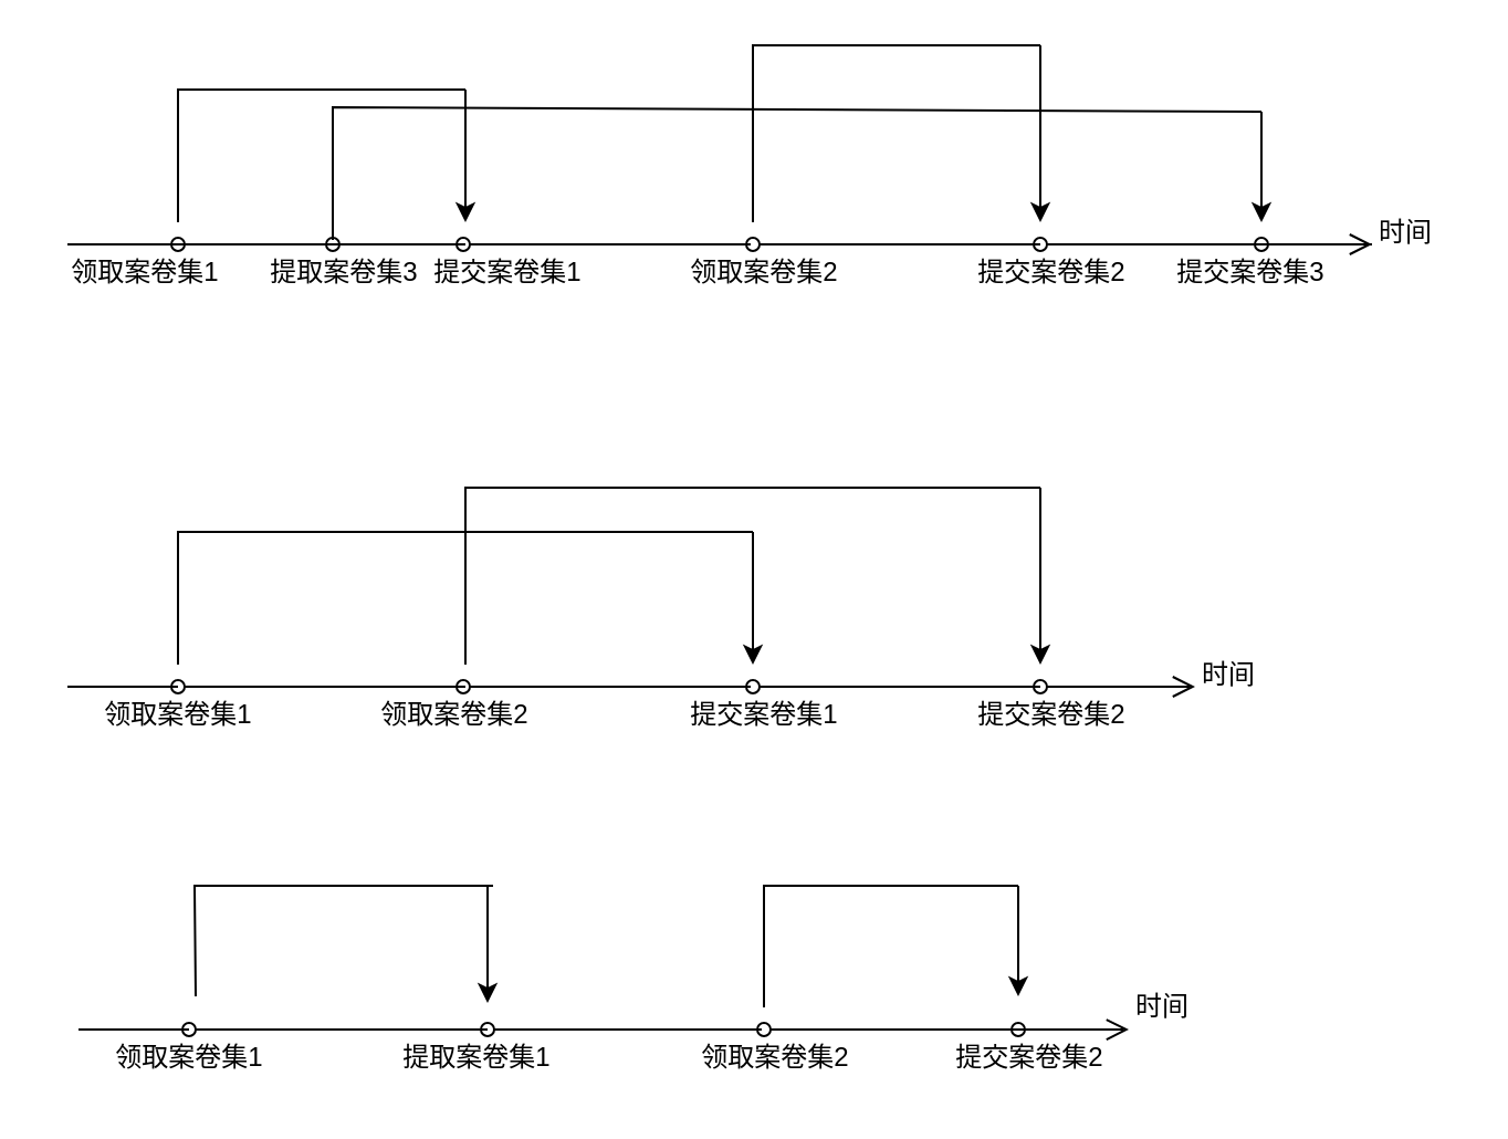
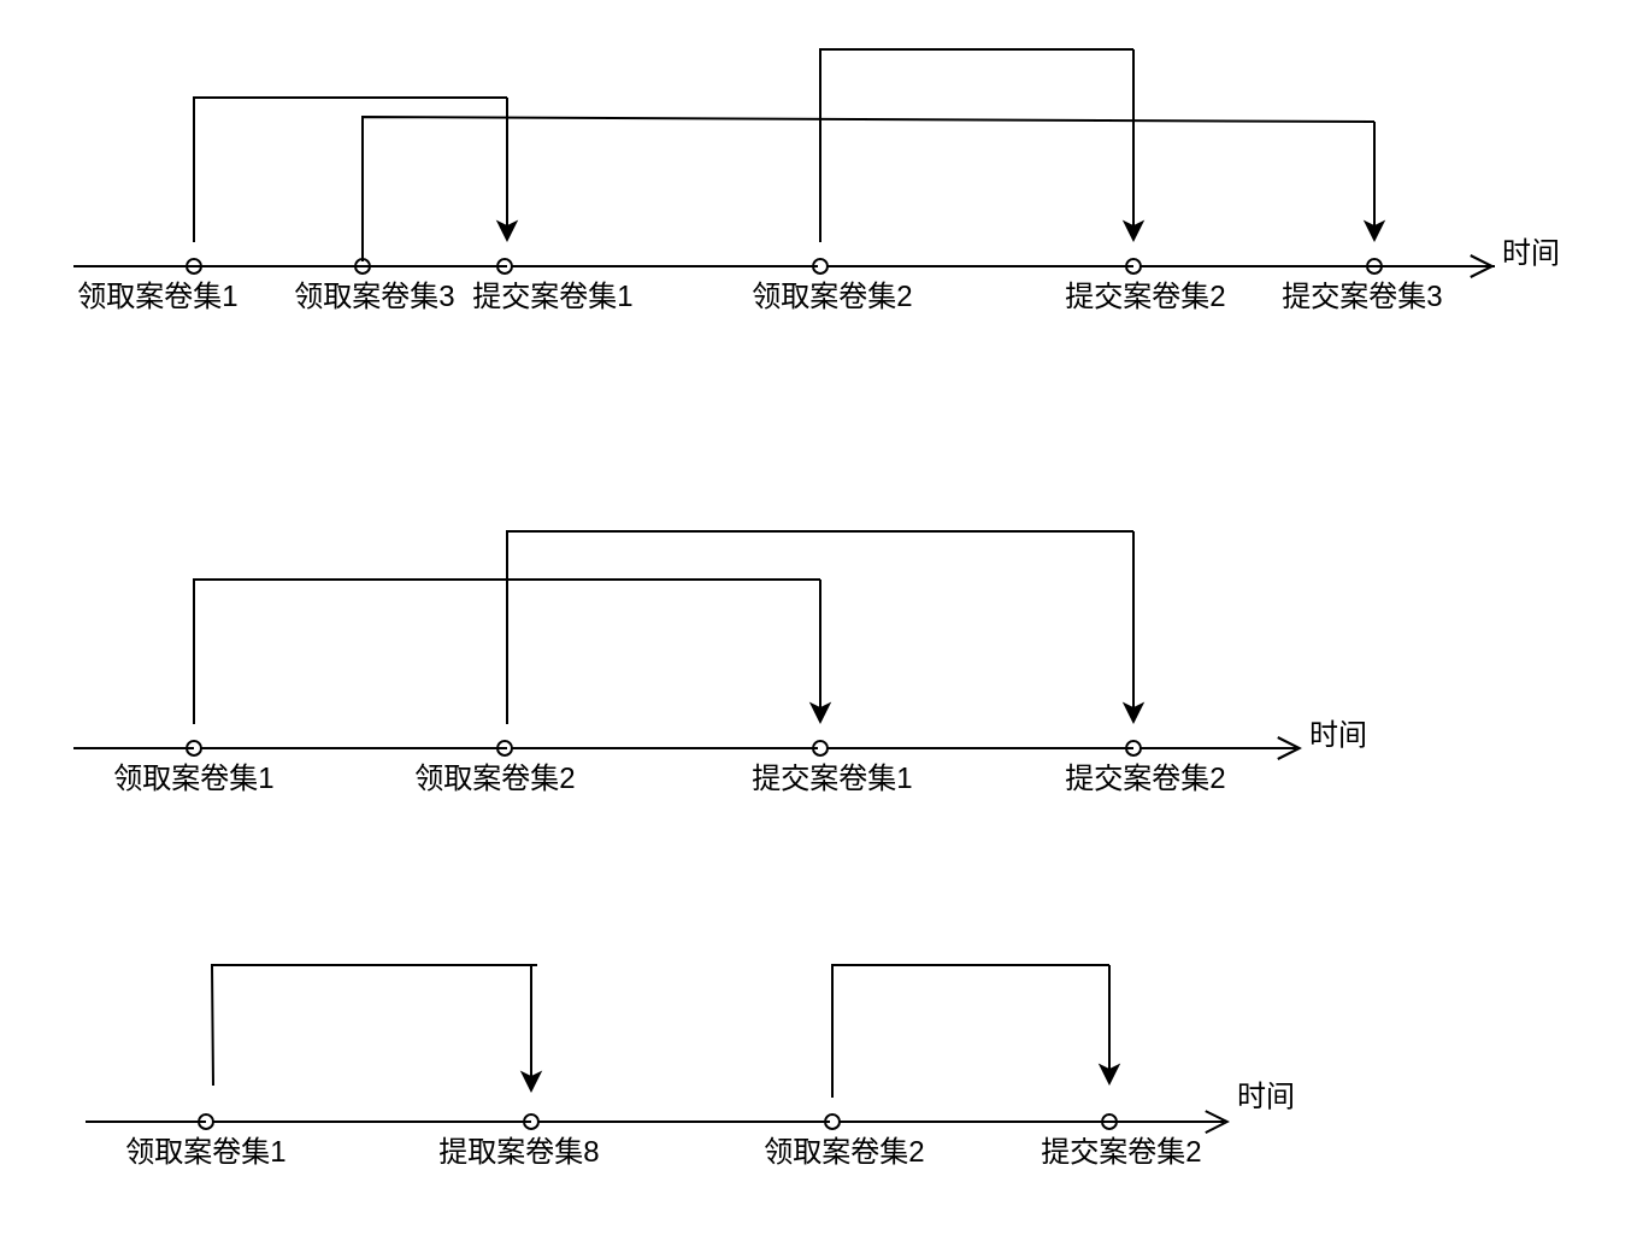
  <mxCell id="0" />
  <mxCell id="1" parent="0" />
  <mxCell id="2" value="" style="endArrow=open;startArrow=oval;endFill=0;startFill=0;endSize=8;html=1;rounded=0;" edge="1" parent="1"><mxGeometry width="160" relative="1" as="geometry"><mxPoint x="470" y="310" as="sourcePoint" /><mxPoint x="540" y="310" as="targetPoint" /></mxGeometry></mxCell>
  <mxCell id="3" value="" style="endArrow=none;html=1;rounded=0;startArrow=oval;startFill=0;" edge="1" parent="1"><mxGeometry width="50" height="50" relative="1" as="geometry"><mxPoint x="340" y="310" as="sourcePoint" /><mxPoint x="470" y="310" as="targetPoint" /></mxGeometry></mxCell>
  <mxCell id="4" value="" style="endArrow=none;html=1;rounded=0;startArrow=oval;startFill=0;" edge="1" parent="1"><mxGeometry width="50" height="50" relative="1" as="geometry"><mxPoint x="209" y="310" as="sourcePoint" /><mxPoint x="339" y="310" as="targetPoint" /></mxGeometry></mxCell>
  <mxCell id="5" value="" style="endArrow=none;html=1;rounded=0;startArrow=oval;startFill=0;" edge="1" parent="1"><mxGeometry width="50" height="50" relative="1" as="geometry"><mxPoint x="80" y="310" as="sourcePoint" /><mxPoint x="210" y="310" as="targetPoint" /></mxGeometry></mxCell>
  <mxCell id="6" value="" style="endArrow=none;html=1;rounded=0;startArrow=none;startFill=0;" edge="1" parent="1"><mxGeometry width="50" height="50" relative="1" as="geometry"><mxPoint x="30" y="310" as="sourcePoint" /><mxPoint x="80" y="310" as="targetPoint" /></mxGeometry></mxCell>
  <mxCell id="7" value="" style="endArrow=none;html=1;rounded=0;startArrow=none;startFill=0;endFill=0;" edge="1" parent="1"><mxGeometry width="50" height="50" relative="1" as="geometry"><mxPoint x="80" y="300" as="sourcePoint" /><mxPoint x="340" y="240" as="targetPoint" /><Array as="points"><mxPoint x="80" y="240" /></Array></mxGeometry></mxCell>
  <mxCell id="8" value="" style="endArrow=classic;html=1;rounded=0;" edge="1" parent="1"><mxGeometry width="50" height="50" relative="1" as="geometry"><mxPoint x="340" y="240" as="sourcePoint" /><mxPoint x="340" y="300" as="targetPoint" /></mxGeometry></mxCell>
  <mxCell id="9" value="领取案卷集1" style="text;html=1;align=center;verticalAlign=middle;resizable=0;points=[];autosize=1;strokeColor=none;fillColor=none;" vertex="1" parent="1"><mxGeometry x="35" y="308" width="90" height="30" as="geometry" /></mxCell>
  <mxCell id="10" value="领取案卷集2" style="text;html=1;align=center;verticalAlign=middle;resizable=0;points=[];autosize=1;strokeColor=none;fillColor=none;" vertex="1" parent="1"><mxGeometry x="160" y="308" width="90" height="30" as="geometry" /></mxCell>
  <mxCell id="11" value="提交案卷集1" style="text;html=1;align=center;verticalAlign=middle;resizable=0;points=[];autosize=1;strokeColor=none;fillColor=none;" vertex="1" parent="1"><mxGeometry x="300" y="308" width="90" height="30" as="geometry" /></mxCell>
  <mxCell id="12" value="提交案卷集2" style="text;html=1;align=center;verticalAlign=middle;resizable=0;points=[];autosize=1;strokeColor=none;fillColor=none;" vertex="1" parent="1"><mxGeometry x="430" y="308" width="90" height="30" as="geometry" /></mxCell>
  <mxCell id="13" value="" style="endArrow=none;html=1;rounded=0;startArrow=none;startFill=0;endFill=0;" edge="1" parent="1"><mxGeometry width="50" height="50" relative="1" as="geometry"><mxPoint x="210" y="300" as="sourcePoint" /><mxPoint x="470" y="220" as="targetPoint" /><Array as="points"><mxPoint x="210" y="220" /><mxPoint x="340" y="220" /></Array></mxGeometry></mxCell>
  <mxCell id="14" value="" style="endArrow=classic;html=1;rounded=0;" edge="1" parent="1"><mxGeometry width="50" height="50" relative="1" as="geometry"><mxPoint x="470" y="220" as="sourcePoint" /><mxPoint x="470" y="300" as="targetPoint" /></mxGeometry></mxCell>
  <mxCell id="15" value="" style="endArrow=open;startArrow=oval;endFill=0;startFill=0;endSize=8;html=1;rounded=0;" edge="1" parent="1"><mxGeometry width="160" relative="1" as="geometry"><mxPoint x="470" y="110" as="sourcePoint" /><mxPoint x="620" y="110" as="targetPoint" /></mxGeometry></mxCell>
  <mxCell id="16" value="" style="endArrow=none;html=1;rounded=0;startArrow=oval;startFill=0;" edge="1" parent="1"><mxGeometry width="50" height="50" relative="1" as="geometry"><mxPoint x="340" y="110" as="sourcePoint" /><mxPoint x="470" y="110" as="targetPoint" /></mxGeometry></mxCell>
  <mxCell id="17" value="" style="endArrow=none;html=1;rounded=0;startArrow=oval;startFill=0;" edge="1" parent="1"><mxGeometry width="50" height="50" relative="1" as="geometry"><mxPoint x="209" y="110" as="sourcePoint" /><mxPoint x="339" y="110" as="targetPoint" /></mxGeometry></mxCell>
  <mxCell id="18" value="" style="endArrow=none;html=1;rounded=0;startArrow=oval;startFill=0;" edge="1" parent="1"><mxGeometry width="50" height="50" relative="1" as="geometry"><mxPoint x="80" y="110" as="sourcePoint" /><mxPoint x="210" y="110" as="targetPoint" /></mxGeometry></mxCell>
  <mxCell id="19" value="" style="endArrow=none;html=1;rounded=0;startArrow=none;startFill=0;" edge="1" parent="1"><mxGeometry width="50" height="50" relative="1" as="geometry"><mxPoint x="30" y="110" as="sourcePoint" /><mxPoint x="80" y="110" as="targetPoint" /></mxGeometry></mxCell>
  <mxCell id="20" value="" style="endArrow=none;html=1;rounded=0;startArrow=none;startFill=0;endFill=0;" edge="1" parent="1"><mxGeometry width="50" height="50" relative="1" as="geometry"><mxPoint x="80" y="100" as="sourcePoint" /><mxPoint x="210" y="40" as="targetPoint" /><Array as="points"><mxPoint x="80" y="40" /></Array></mxGeometry></mxCell>
  <mxCell id="21" value="" style="endArrow=classic;html=1;rounded=0;" edge="1" parent="1"><mxGeometry width="50" height="50" relative="1" as="geometry"><mxPoint x="210" y="40" as="sourcePoint" /><mxPoint x="210" y="100" as="targetPoint" /></mxGeometry></mxCell>
  <mxCell id="22" value="领取案卷集1" style="text;html=1;align=center;verticalAlign=middle;resizable=0;points=[];autosize=1;strokeColor=none;fillColor=none;" vertex="1" parent="1"><mxGeometry x="20" y="108" width="90" height="30" as="geometry" /></mxCell>
  <mxCell id="23" value="提交案卷集1" style="text;html=1;align=center;verticalAlign=middle;resizable=0;points=[];autosize=1;strokeColor=none;fillColor=none;" vertex="1" parent="1"><mxGeometry x="184" y="108" width="90" height="30" as="geometry" /></mxCell>
  <mxCell id="24" value="领取案卷集2" style="text;html=1;align=center;verticalAlign=middle;resizable=0;points=[];autosize=1;strokeColor=none;fillColor=none;" vertex="1" parent="1"><mxGeometry x="300" y="108" width="90" height="30" as="geometry" /></mxCell>
  <mxCell id="25" value="提交案卷集2" style="text;html=1;align=center;verticalAlign=middle;resizable=0;points=[];autosize=1;strokeColor=none;fillColor=none;" vertex="1" parent="1"><mxGeometry x="430" y="108" width="90" height="30" as="geometry" /></mxCell>
  <mxCell id="26" value="" style="endArrow=none;html=1;rounded=0;startArrow=none;startFill=0;endFill=0;" edge="1" parent="1"><mxGeometry width="50" height="50" relative="1" as="geometry"><mxPoint x="340" y="100" as="sourcePoint" /><mxPoint x="470" y="20" as="targetPoint" /><Array as="points"><mxPoint x="340" y="20" /></Array></mxGeometry></mxCell>
  <mxCell id="27" value="" style="endArrow=classic;html=1;rounded=0;" edge="1" parent="1"><mxGeometry width="50" height="50" relative="1" as="geometry"><mxPoint x="470" y="20" as="sourcePoint" /><mxPoint x="470" y="100" as="targetPoint" /></mxGeometry></mxCell>
  <mxCell id="28" value="" style="endArrow=none;html=1;rounded=0;startArrow=oval;startFill=0;" edge="1" parent="1"><mxGeometry width="50" height="50" relative="1" as="geometry"><mxPoint x="150" y="110" as="sourcePoint" /><mxPoint x="80" y="110" as="targetPoint" /></mxGeometry></mxCell>
  <mxCell id="29" value="" style="endArrow=none;html=1;rounded=0;startArrow=oval;startFill=0;" edge="1" parent="1"><mxGeometry width="50" height="50" relative="1" as="geometry"><mxPoint x="570" y="110" as="sourcePoint" /><mxPoint x="620" y="110" as="targetPoint" /></mxGeometry></mxCell>
  <mxCell id="30" value="" style="endArrow=none;html=1;rounded=0;startArrow=none;startFill=0;endFill=0;" edge="1" parent="1"><mxGeometry width="50" height="50" relative="1" as="geometry"><mxPoint x="150" y="108" as="sourcePoint" /><mxPoint x="570" y="50" as="targetPoint" /><Array as="points"><mxPoint x="150" y="48" /></Array></mxGeometry></mxCell>
  <mxCell id="31" value="" style="endArrow=classic;html=1;rounded=0;" edge="1" parent="1"><mxGeometry width="50" height="50" relative="1" as="geometry"><mxPoint x="570" y="50" as="sourcePoint" /><mxPoint x="570" y="100" as="targetPoint" /></mxGeometry></mxCell>
  <mxCell id="32" value="提交案卷集3" style="text;html=1;align=center;verticalAlign=middle;resizable=0;points=[];autosize=1;strokeColor=none;fillColor=none;" vertex="1" parent="1"><mxGeometry x="520" y="108" width="90" height="30" as="geometry" /></mxCell>
- <mxCell id="33" value="提取案卷集3" style="text;html=1;align=center;verticalAlign=middle;resizable=0;points=[];autosize=1;strokeColor=none;fillColor=none;" vertex="1" parent="1"><mxGeometry x="110" y="108" width="90" height="30" as="geometry" /></mxCell>
+ <mxCell id="33" value="领取案卷集3" style="text;html=1;align=center;verticalAlign=middle;resizable=0;points=[];autosize=1;strokeColor=none;fillColor=none;" vertex="1" parent="1"><mxGeometry x="110" y="108" width="90" height="30" as="geometry" /></mxCell>
  <mxCell id="34" value="" style="endArrow=open;startArrow=oval;endFill=0;startFill=0;endSize=8;html=1;rounded=0;entryX=1;entryY=0.067;entryDx=0;entryDy=0;entryPerimeter=0;" edge="1" parent="1" target="44"><mxGeometry width="160" relative="1" as="geometry"><mxPoint x="460" y="465" as="sourcePoint" /><mxPoint x="545" y="465" as="targetPoint" /></mxGeometry></mxCell>
  <mxCell id="35" value="" style="endArrow=none;html=1;rounded=0;startArrow=oval;startFill=0;" edge="1" parent="1"><mxGeometry width="50" height="50" relative="1" as="geometry"><mxPoint x="345" y="465" as="sourcePoint" /><mxPoint x="475" y="465" as="targetPoint" /></mxGeometry></mxCell>
  <mxCell id="36" value="" style="endArrow=none;html=1;rounded=0;startArrow=oval;startFill=0;" edge="1" parent="1"><mxGeometry width="50" height="50" relative="1" as="geometry"><mxPoint x="220" y="465" as="sourcePoint" /><mxPoint x="344" y="465" as="targetPoint" /></mxGeometry></mxCell>
  <mxCell id="37" value="" style="endArrow=none;html=1;rounded=0;startArrow=oval;startFill=0;" edge="1" parent="1"><mxGeometry width="50" height="50" relative="1" as="geometry"><mxPoint x="85" y="465" as="sourcePoint" /><mxPoint x="220" y="465" as="targetPoint" /><Array as="points"><mxPoint x="180" y="465" /></Array></mxGeometry></mxCell>
  <mxCell id="38" value="" style="endArrow=none;html=1;rounded=0;startArrow=none;startFill=0;" edge="1" parent="1"><mxGeometry width="50" height="50" relative="1" as="geometry"><mxPoint x="35" y="465" as="sourcePoint" /><mxPoint x="85" y="465" as="targetPoint" /></mxGeometry></mxCell>
  <mxCell id="39" value="" style="endArrow=none;html=1;rounded=0;startArrow=none;startFill=0;endFill=0;" edge="1" parent="1"><mxGeometry width="50" height="50" relative="1" as="geometry"><mxPoint x="88" y="450" as="sourcePoint" /><mxPoint x="222.5" y="400" as="targetPoint" /><Array as="points"><mxPoint x="87.5" y="400" /></Array></mxGeometry></mxCell>
  <mxCell id="40" value="" style="endArrow=classic;html=1;rounded=0;" edge="1" parent="1"><mxGeometry width="50" height="50" relative="1" as="geometry"><mxPoint x="220" y="400" as="sourcePoint" /><mxPoint x="220" y="453" as="targetPoint" /><Array as="points"><mxPoint x="220" y="443" /></Array></mxGeometry></mxCell>
  <mxCell id="41" value="领取案卷集1" style="text;html=1;align=center;verticalAlign=middle;resizable=0;points=[];autosize=1;strokeColor=none;fillColor=none;" vertex="1" parent="1"><mxGeometry x="40" y="463" width="90" height="30" as="geometry" /></mxCell>
- <mxCell id="42" value="提取案卷集1" style="text;html=1;align=center;verticalAlign=middle;resizable=0;points=[];autosize=1;strokeColor=none;fillColor=none;" vertex="1" parent="1"><mxGeometry x="170" y="463" width="90" height="30" as="geometry" /></mxCell>
+ <mxCell id="42" value="提取案卷集8" style="text;html=1;align=center;verticalAlign=middle;resizable=0;points=[];autosize=1;strokeColor=none;fillColor=none;" vertex="1" parent="1"><mxGeometry x="170" y="463" width="90" height="30" as="geometry" /></mxCell>
  <mxCell id="43" value="领取案卷集2" style="text;html=1;align=center;verticalAlign=middle;resizable=0;points=[];autosize=1;strokeColor=none;fillColor=none;" vertex="1" parent="1"><mxGeometry x="305" y="463" width="90" height="30" as="geometry" /></mxCell>
  <mxCell id="44" value="提交案卷集2" style="text;html=1;align=center;verticalAlign=middle;resizable=0;points=[];autosize=1;strokeColor=none;fillColor=none;" vertex="1" parent="1"><mxGeometry x="420" y="463" width="90" height="30" as="geometry" /></mxCell>
  <mxCell id="45" value="" style="endArrow=none;html=1;rounded=0;startArrow=none;startFill=0;endFill=0;" edge="1" parent="1"><mxGeometry width="50" height="50" relative="1" as="geometry"><mxPoint x="345" y="455" as="sourcePoint" /><mxPoint x="460" y="400" as="targetPoint" /><Array as="points"><mxPoint x="345" y="400" /></Array></mxGeometry></mxCell>
  <mxCell id="46" value="" style="endArrow=classic;html=1;rounded=0;" edge="1" parent="1"><mxGeometry width="50" height="50" relative="1" as="geometry"><mxPoint x="460" y="400" as="sourcePoint" /><mxPoint x="460" y="450" as="targetPoint" /></mxGeometry></mxCell>
  <mxCell id="47" value="时间" style="text;html=1;align=center;verticalAlign=middle;resizable=0;points=[];autosize=1;strokeColor=none;fillColor=none;" vertex="1" parent="1"><mxGeometry x="610" y="90" width="50" height="30" as="geometry" /></mxCell>
  <mxCell id="48" value="时间" style="text;html=1;align=center;verticalAlign=middle;resizable=0;points=[];autosize=1;strokeColor=none;fillColor=none;" vertex="1" parent="1"><mxGeometry x="530" y="290" width="50" height="30" as="geometry" /></mxCell>
  <mxCell id="49" value="时间" style="text;html=1;align=center;verticalAlign=middle;resizable=0;points=[];autosize=1;strokeColor=none;fillColor=none;" vertex="1" parent="1"><mxGeometry x="500" y="440" width="50" height="30" as="geometry" /></mxCell>
